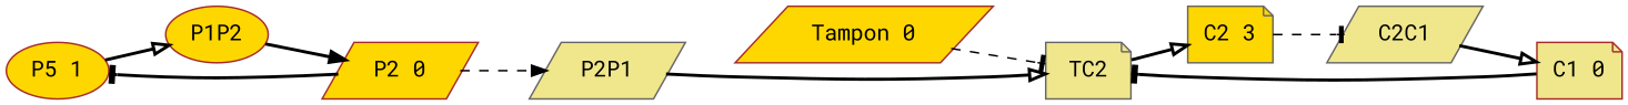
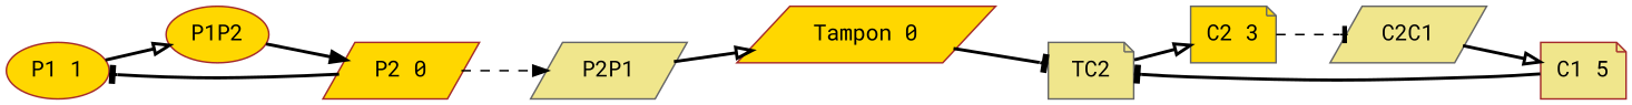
  digraph {
    fontname="Roboto Mono"
    rankdir=LR
    node [color=brown fillcolor=gold fontname="Roboto Mono" shape=parallelogram style=filled]
    edge [arrowhead=onormal fontname="Roboto Mono" style=bold]
-   n1 [label="P5 1" shape=ellipse]
+   n1 [label="P1 1" shape=ellipse]
    P1P2 [shape=ellipse]
    n3 [label="P2 0"]
    P2P1 [color=gray40 fillcolor=khaki]
    n5 [label="Tampon 0"]
    TC2 [color=gray40 fillcolor=khaki shape=note]
    n7 [color=gray40 label="C2 3" shape=note]
-   n8 [fillcolor=khaki label="C1 0" shape=note]
+   n8 [fillcolor=khaki label="C1 5" shape=note]
    C2C1 [color=gray40 fillcolor=khaki]
    n1 -> P1P2
    P1P2 -> n3 [arrowhead=normal]
    n3 -> n1 [arrowhead=tee]
    n3 -> P2P1 [arrowhead=normal style=dashed]
-   P2P1 -> TC2
-   n5 -> TC2 [arrowhead=tee style=dashed]
+   P2P1 -> n5
+   n5 -> TC2 [arrowhead=tee]
    TC2 -> n7
    n7 -> C2C1 [arrowhead=tee style=dashed]
    n8 -> TC2 [arrowhead=tee]
    C2C1 -> n8
  }
